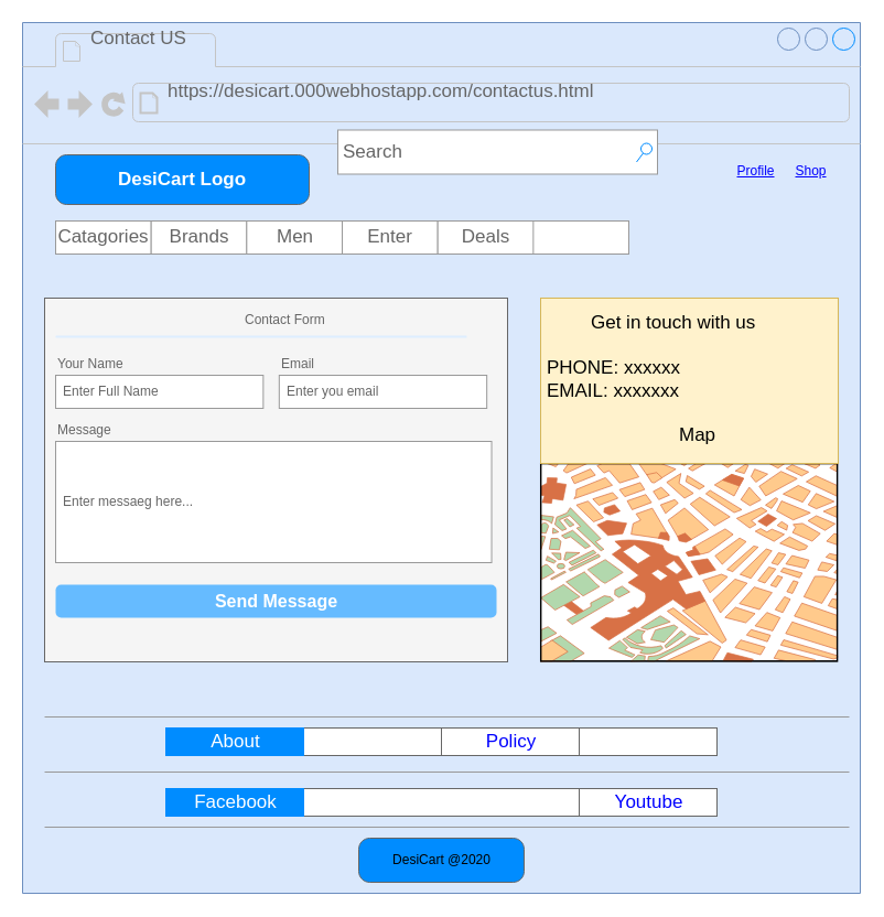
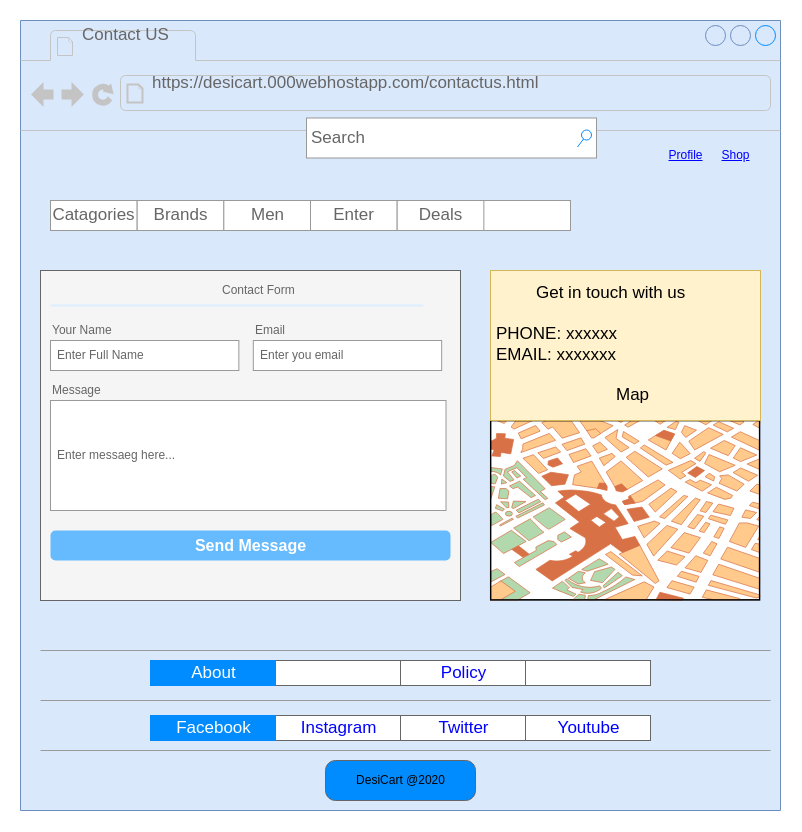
  <mxCell id="0" />
  <mxCell id="1" parent="0" />
  <mxCell id="2" value="" style="strokeWidth=1;shadow=0;dashed=0;align=center;html=1;shape=mxgraph.mockup.containers.browserWindow;rSize=0;strokeColor2=#008cff;strokeColor3=#c4c4c4;mainText=,;recursiveResize=0;fillColor=#dae8fc;strokeColor=#6c8ebf;" parent="1" vertex="1"><mxGeometry x="20" y="20" width="760" height="790" as="geometry" /></mxCell>
  <mxCell id="3" value="Contact US" style="strokeWidth=1;shadow=0;dashed=0;align=center;html=1;shape=mxgraph.mockup.containers.anchor;fontSize=17;fontColor=#666666;align=left;" parent="2" vertex="1"><mxGeometry x="60" y="2" width="110" height="26" as="geometry" /></mxCell>
  <mxCell id="4" value="https://desicart.000webhostapp.com/contactus.html" style="strokeWidth=1;shadow=0;dashed=0;align=center;html=1;shape=mxgraph.mockup.containers.anchor;rSize=0;fontSize=17;fontColor=#666666;align=left;" parent="2" vertex="1"><mxGeometry x="130" y="50" width="250" height="26" as="geometry" /></mxCell>
- <mxCell id="5" value="DesiCart Logo" style="strokeWidth=1;shadow=0;dashed=0;align=center;html=1;shape=mxgraph.mockup.buttons.button;strokeColor=#666666;fontColor=#ffffff;mainText=;buttonStyle=round;fontSize=17;fontStyle=1;fillColor=#008cff;whiteSpace=wrap;" parent="2" vertex="1"><mxGeometry x="30" y="120" width="230" height="45" as="geometry" /></mxCell>
  <mxCell id="6" value="Search" style="strokeWidth=1;shadow=0;dashed=0;align=center;html=1;shape=mxgraph.mockup.forms.searchBox;strokeColor=#999999;mainText=;strokeColor2=#008cff;fontColor=#666666;fontSize=17;align=left;spacingLeft=3;" parent="2" vertex="1"><mxGeometry x="286" y="97.5" width="290" height="40" as="geometry" /></mxCell>
  <mxCell id="7" value="Profile" style="shape=rectangle;strokeColor=none;fillColor=none;linkText=;fontSize=12;fontColor=#0000ff;fontStyle=4;html=1;align=center;" parent="2" vertex="1"><mxGeometry x="635" y="120" width="60" height="30" as="geometry" /></mxCell>
  <mxCell id="8" value="Shop" style="shape=rectangle;strokeColor=none;fillColor=none;linkText=;fontSize=12;fontColor=#0000ff;fontStyle=4;html=1;align=center;" parent="2" vertex="1"><mxGeometry x="690" y="120" width="50" height="30" as="geometry" /></mxCell>
  <mxCell id="9" value="" style="strokeWidth=1;shadow=0;dashed=0;align=center;html=1;shape=mxgraph.mockup.forms.rrect;rSize=0;strokeColor=#999999;fontSize=12;" parent="2" vertex="1"><mxGeometry x="30" y="180" width="520" height="30" as="geometry" /></mxCell>
  <mxCell id="10" value="Catagories" style="strokeColor=inherit;fillColor=inherit;gradientColor=inherit;strokeWidth=1;shadow=0;dashed=0;align=center;html=1;shape=mxgraph.mockup.forms.rrect;rSize=0;fontSize=17;fontColor=#666666;" parent="9" vertex="1"><mxGeometry width="86.667" height="30" as="geometry" /></mxCell>
  <mxCell id="11" value="Brands" style="strokeColor=inherit;fillColor=inherit;gradientColor=inherit;strokeWidth=1;shadow=0;dashed=0;align=center;html=1;shape=mxgraph.mockup.forms.rrect;rSize=0;fontSize=17;fontColor=#666666;" parent="9" vertex="1"><mxGeometry x="86.667" width="86.667" height="30" as="geometry" /></mxCell>
  <mxCell id="12" value="Men" style="strokeColor=inherit;fillColor=inherit;gradientColor=inherit;strokeWidth=1;shadow=0;dashed=0;align=center;html=1;shape=mxgraph.mockup.forms.rrect;rSize=0;fontSize=17;fontColor=#666666;" parent="9" vertex="1"><mxGeometry x="173.333" width="86.667" height="30" as="geometry" /></mxCell>
  <mxCell id="13" value="Enter" style="strokeColor=inherit;fillColor=inherit;gradientColor=inherit;strokeWidth=1;shadow=0;dashed=0;align=center;html=1;shape=mxgraph.mockup.forms.rrect;rSize=0;fontSize=17;fontColor=#666666;" parent="9" vertex="1"><mxGeometry x="260" width="86.667" height="30" as="geometry" /></mxCell>
  <mxCell id="14" value="Deals" style="strokeColor=inherit;fillColor=inherit;gradientColor=inherit;strokeWidth=1;shadow=0;dashed=0;align=center;html=1;shape=mxgraph.mockup.forms.rrect;rSize=0;fontSize=17;fontColor=#666666;" parent="9" vertex="1"><mxGeometry x="346.667" width="86.667" height="30" as="geometry" /></mxCell>
  <mxCell id="15" value="" style="strokeWidth=1;shadow=0;dashed=0;align=center;html=1;shape=mxgraph.mockup.forms.rrect;rSize=0;strokeColor=#666666;fillColor=#f5f5f5;fontColor=#333333;" parent="2" vertex="1"><mxGeometry x="20" y="250" width="420" height="330" as="geometry" /></mxCell>
  <mxCell id="16" value="Contact Form" style="strokeWidth=1;shadow=0;dashed=0;align=center;html=1;shape=mxgraph.mockup.forms.anchor;fontSize=12;fontColor=#666666;align=left;resizeWidth=1;spacingLeft=0;" parent="15" vertex="1"><mxGeometry width="207.175" height="20" relative="1" as="geometry"><mxPoint x="180" y="10" as="offset" /></mxGeometry></mxCell>
  <mxCell id="17" value="" style="shape=line;strokeColor=#ddeeff;strokeWidth=2;html=1;resizeWidth=1;" parent="15" vertex="1"><mxGeometry width="372.915" height="10" relative="1" as="geometry"><mxPoint x="10" y="30" as="offset" /></mxGeometry></mxCell>
  <mxCell id="18" value="Your Name" style="strokeWidth=1;shadow=0;dashed=0;align=center;html=1;shape=mxgraph.mockup.forms.anchor;fontSize=12;fontColor=#666666;align=left;resizeWidth=1;spacingLeft=0;" parent="15" vertex="1"><mxGeometry width="207.175" height="20" relative="1" as="geometry"><mxPoint x="10" y="50" as="offset" /></mxGeometry></mxCell>
  <mxCell id="19" value="Enter Full Name" style="strokeWidth=1;shadow=0;dashed=0;align=center;html=1;shape=mxgraph.mockup.forms.rrect;rSize=0;strokeColor=#999999;fontColor=#666666;align=left;spacingLeft=5;resizeWidth=1;" parent="15" vertex="1"><mxGeometry width="188.341" height="30" relative="1" as="geometry"><mxPoint x="10" y="70" as="offset" /></mxGeometry></mxCell>
  <mxCell id="20" value="Message" style="strokeWidth=1;shadow=0;dashed=0;align=center;html=1;shape=mxgraph.mockup.forms.anchor;fontSize=12;fontColor=#666666;align=left;resizeWidth=1;spacingLeft=0;" parent="15" vertex="1"><mxGeometry width="207.175" height="20" relative="1" as="geometry"><mxPoint x="10" y="110" as="offset" /></mxGeometry></mxCell>
  <mxCell id="21" value="Enter messaeg here..." style="strokeWidth=1;shadow=0;dashed=0;align=center;html=1;shape=mxgraph.mockup.forms.rrect;rSize=0;strokeColor=#999999;fontColor=#666666;align=left;spacingLeft=5;resizeWidth=1;" parent="15" vertex="1"><mxGeometry width="395.516" height="110" relative="1" as="geometry"><mxPoint x="10" y="130" as="offset" /></mxGeometry></mxCell>
  <mxCell id="22" value="Send Message" style="strokeWidth=1;shadow=0;dashed=0;align=center;html=1;shape=mxgraph.mockup.forms.rrect;rSize=5;strokeColor=none;fontColor=#ffffff;fillColor=#66bbff;fontSize=16;fontStyle=1;" parent="15" vertex="1"><mxGeometry y="1" width="400" height="30" relative="1" as="geometry"><mxPoint x="10" y="-70" as="offset" /></mxGeometry></mxCell>
  <mxCell id="23" value="Enter you email" style="strokeWidth=1;shadow=0;dashed=0;align=center;html=1;shape=mxgraph.mockup.forms.rrect;rSize=0;strokeColor=#999999;fontColor=#666666;align=left;spacingLeft=5;resizeWidth=1;" parent="15" vertex="1"><mxGeometry x="212.825" y="70" width="188.341" height="30" as="geometry" /></mxCell>
  <mxCell id="24" value="Email" style="strokeWidth=1;shadow=0;dashed=0;align=center;html=1;shape=mxgraph.mockup.forms.anchor;fontSize=12;fontColor=#666666;align=left;resizeWidth=1;spacingLeft=0;" parent="15" vertex="1"><mxGeometry x="212.825" y="50" width="207.175" height="20" as="geometry" /></mxCell>
  <mxCell id="25" value="" style="verticalLabelPosition=bottom;shadow=0;dashed=0;align=center;html=1;verticalAlign=top;strokeWidth=1;shape=mxgraph.mockup.markup.line;strokeColor=#999999;fontSize=12;" parent="2" vertex="1"><mxGeometry x="20" y="620" width="730" height="20" as="geometry" /></mxCell>
  <mxCell id="26" value="" style="verticalLabelPosition=bottom;shadow=0;dashed=0;align=center;html=1;verticalAlign=top;strokeWidth=1;shape=mxgraph.mockup.markup.line;strokeColor=#999999;fontSize=12;" parent="2" vertex="1"><mxGeometry x="20" y="670" width="730" height="20" as="geometry" /></mxCell>
  <mxCell id="27" value="" style="verticalLabelPosition=bottom;shadow=0;dashed=0;align=center;html=1;verticalAlign=top;strokeWidth=1;shape=mxgraph.mockup.markup.line;strokeColor=#999999;fontSize=12;" parent="2" vertex="1"><mxGeometry x="20" y="720" width="730" height="20" as="geometry" /></mxCell>
  <mxCell id="28" value="DesiCart @2020" style="strokeWidth=1;shadow=0;dashed=0;align=center;html=1;shape=mxgraph.mockup.buttons.multiButton;fillColor=#008cff;strokeColor=#666666;mainText=;subText=;fontSize=12;" parent="2" vertex="1"><mxGeometry x="305" y="740" width="150" height="40" as="geometry" /></mxCell>
  <mxCell id="29" value="" style="strokeWidth=1;shadow=0;dashed=0;align=center;html=1;shape=mxgraph.mockup.anchor;fontSize=16;fontColor=#ffffff;fontStyle=1;whiteSpace=wrap;" parent="28" vertex="1"><mxGeometry y="6.4" width="150" height="16" as="geometry" /></mxCell>
  <mxCell id="30" value="" style="strokeWidth=1;shadow=0;dashed=0;align=center;html=1;shape=mxgraph.mockup.anchor;fontSize=12;fontColor=#ffffff;fontStyle=1;whiteSpace=wrap;" parent="28" vertex="1"><mxGeometry y="24" width="150" height="8" as="geometry" /></mxCell>
  <mxCell id="31" value="" style="strokeWidth=1;shadow=0;dashed=0;align=center;html=1;shape=mxgraph.mockup.text.rrect;rSize=0;strokeColor=#666666;fontSize=12;" parent="2" vertex="1"><mxGeometry x="130" y="695" width="500" height="25" as="geometry" /></mxCell>
+ <mxCell id="32" value="Instagram" style="strokeColor=inherit;fillColor=inherit;gradientColor=inherit;strokeWidth=1;shadow=0;dashed=0;align=center;html=1;shape=mxgraph.mockup.text.rrect;rSize=0;fontSize=17;fontColor=#0000ff;" parent="31" vertex="1"><mxGeometry x="125" width="125" height="25" as="geometry" /></mxCell>
+ <mxCell id="33" value="Twitter" style="strokeColor=inherit;fillColor=inherit;gradientColor=inherit;strokeWidth=1;shadow=0;dashed=0;align=center;html=1;shape=mxgraph.mockup.text.rrect;rSize=0;fontSize=17;fontColor=#0000ff;" parent="31" vertex="1"><mxGeometry x="250" width="125" height="25" as="geometry" /></mxCell>
  <mxCell id="34" value="Youtube" style="strokeColor=inherit;fillColor=inherit;gradientColor=inherit;strokeWidth=1;shadow=0;dashed=0;align=center;html=1;shape=mxgraph.mockup.text.rrect;rSize=0;fontSize=17;fontColor=#0000ff;" parent="31" vertex="1"><mxGeometry x="375" width="125" height="25" as="geometry" /></mxCell>
  <mxCell id="35" value="Facebook" style="strokeWidth=1;shadow=0;dashed=0;align=center;html=1;shape=mxgraph.mockup.text.rrect;rSize=0;fontSize=17;fontColor=#ffffff;fillColor=#008cff;strokeColor=#008cff;" parent="31" vertex="1"><mxGeometry width="125" height="25" as="geometry" /></mxCell>
  <mxCell id="36" value="" style="strokeWidth=1;shadow=0;dashed=0;align=center;html=1;shape=mxgraph.mockup.text.rrect;rSize=0;strokeColor=#666666;fontSize=12;" parent="2" vertex="1"><mxGeometry x="130" y="640" width="500" height="25" as="geometry" /></mxCell>
  <mxCell id="37" value="Policy" style="strokeColor=inherit;fillColor=inherit;gradientColor=inherit;strokeWidth=1;shadow=0;dashed=0;align=center;html=1;shape=mxgraph.mockup.text.rrect;rSize=0;fontSize=17;fontColor=#0000ff;" parent="36" vertex="1"><mxGeometry x="250" width="125" height="25" as="geometry" /></mxCell>
  <mxCell id="38" value="About" style="strokeWidth=1;shadow=0;dashed=0;align=center;html=1;shape=mxgraph.mockup.text.rrect;rSize=0;fontSize=17;fontColor=#ffffff;fillColor=#008cff;strokeColor=#008cff;" parent="36" vertex="1"><mxGeometry width="125" height="25" as="geometry" /></mxCell>
  <mxCell id="39" value="" style="verticalLabelPosition=bottom;shadow=0;dashed=0;align=center;html=1;verticalAlign=top;strokeWidth=1;shape=mxgraph.mockup.misc.map;" vertex="1" parent="2"><mxGeometry x="470" y="400" width="270" height="180" as="geometry" /></mxCell>
  <mxCell id="40" value="&lt;blockquote style=&quot;margin: 0 0 0 40px ; border: none ; padding: 0px&quot;&gt;Get in touch with us&lt;/blockquote&gt;&lt;br&gt;PHONE: xxxxxx&lt;br&gt;EMAIL: xxxxxxx&lt;br&gt;&lt;br&gt;&lt;blockquote style=&quot;margin: 0 0 0 40px ; border: none ; padding: 0px&quot;&gt;&lt;blockquote style=&quot;margin: 0 0 0 40px ; border: none ; padding: 0px&quot;&gt;&lt;blockquote style=&quot;margin: 0 0 0 40px ; border: none ; padding: 0px&quot;&gt;Map&lt;/blockquote&gt;&lt;/blockquote&gt;&lt;/blockquote&gt;" style="strokeWidth=1;shadow=0;dashed=0;align=center;html=1;shape=mxgraph.mockup.text.textBox;align=left;fontSize=17;spacingLeft=4;spacingTop=-3;mainText=;fillColor=#fff2cc;strokeColor=#d6b656;" vertex="1" parent="2"><mxGeometry x="470" y="250" width="270" height="150" as="geometry" /></mxCell>
